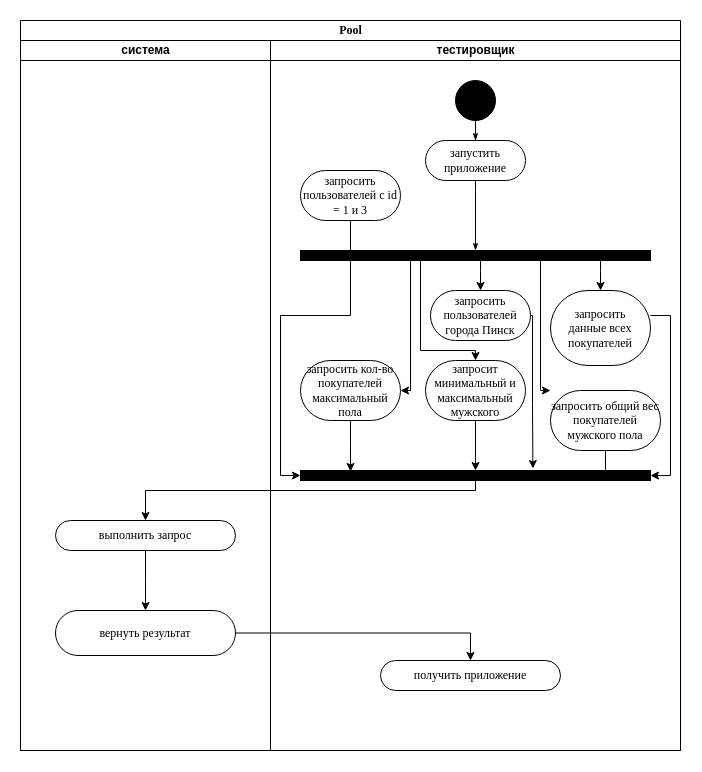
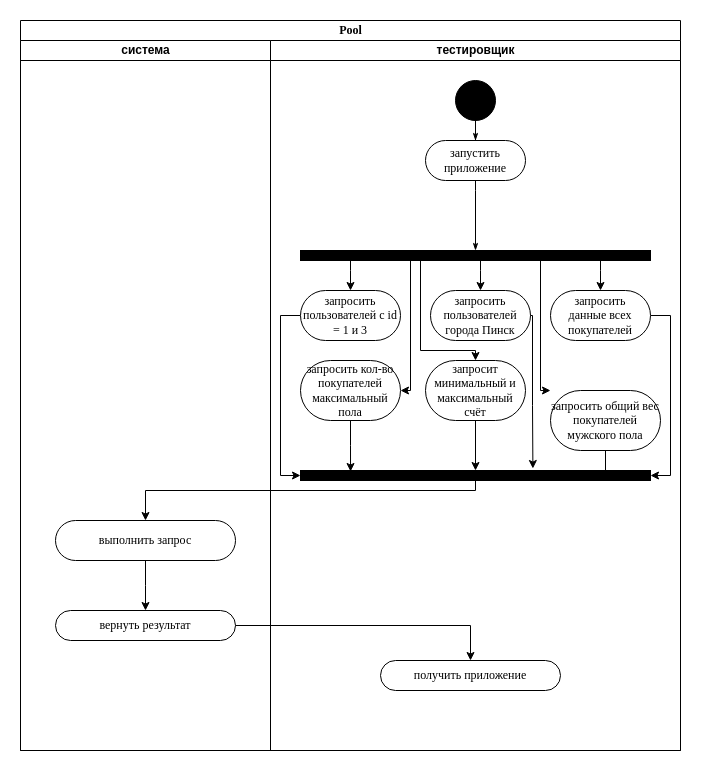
  <mxCell id="0" />
  <mxCell id="1" parent="0" />
  <mxCell id="2" value="Pool" style="swimlane;html=1;childLayout=stackLayout;startSize=20;rounded=0;shadow=0;comic=0;labelBackgroundColor=none;strokeWidth=1;fontFamily=Verdana;fontSize=12;align=center;" parent="1" vertex="1"><mxGeometry x="20" y="20" width="660" height="730" as="geometry" /></mxCell>
  <mxCell id="3" value="система" style="swimlane;html=1;startSize=20;" parent="2" vertex="1"><mxGeometry y="20" width="250" height="710" as="geometry" /></mxCell>
  <mxCell id="4" style="edgeStyle=orthogonalEdgeStyle;rounded=0;orthogonalLoop=1;jettySize=auto;html=1;" edge="1" parent="3" source="5"><mxGeometry relative="1" as="geometry"><mxPoint x="125" y="570" as="targetPoint" /></mxGeometry></mxCell>
- <mxCell id="5" value="выполнить запрос" style="rounded=1;whiteSpace=wrap;html=1;shadow=0;comic=0;labelBackgroundColor=none;strokeWidth=1;fontFamily=Verdana;fontSize=12;align=center;arcSize=50;" vertex="1" parent="3"><mxGeometry x="35" y="480" width="180" height="30" as="geometry" /></mxCell>
- <mxCell id="6" value="вернуть результат" style="rounded=1;whiteSpace=wrap;html=1;shadow=0;comic=0;labelBackgroundColor=none;strokeWidth=1;fontFamily=Verdana;fontSize=12;align=center;arcSize=50;" vertex="1" parent="3"><mxGeometry x="35" y="570" width="180" height="45" as="geometry" /></mxCell>
+ <mxCell id="5" value="выполнить запрос" style="rounded=1;whiteSpace=wrap;html=1;shadow=0;comic=0;labelBackgroundColor=none;strokeWidth=1;fontFamily=Verdana;fontSize=12;align=center;arcSize=50;" vertex="1" parent="3"><mxGeometry x="35" y="480" width="180" height="40" as="geometry" /></mxCell>
+ <mxCell id="6" value="вернуть результат" style="rounded=1;whiteSpace=wrap;html=1;shadow=0;comic=0;labelBackgroundColor=none;strokeWidth=1;fontFamily=Verdana;fontSize=12;align=center;arcSize=50;" vertex="1" parent="3"><mxGeometry x="35" y="570" width="180" height="30" as="geometry" /></mxCell>
  <mxCell id="7" value="тестировщик" style="swimlane;html=1;startSize=20;" parent="2" vertex="1"><mxGeometry x="250" y="20" width="410" height="710" as="geometry" /></mxCell>
  <mxCell id="8" style="edgeStyle=orthogonalEdgeStyle;rounded=0;html=1;labelBackgroundColor=none;startArrow=none;startFill=0;startSize=5;endArrow=classicThin;endFill=1;endSize=5;jettySize=auto;orthogonalLoop=1;strokeWidth=1;fontFamily=Verdana;fontSize=12" parent="7" source="9" target="10" edge="1"><mxGeometry relative="1" as="geometry" /></mxCell>
  <mxCell id="9" value="" style="ellipse;whiteSpace=wrap;html=1;rounded=0;shadow=0;comic=0;labelBackgroundColor=none;strokeWidth=1;fillColor=#000000;fontFamily=Verdana;fontSize=12;align=center;" parent="7" vertex="1"><mxGeometry x="185" y="40" width="40" height="40" as="geometry" /></mxCell>
  <mxCell id="10" value="запустить приложение" style="rounded=1;whiteSpace=wrap;html=1;shadow=0;comic=0;labelBackgroundColor=none;strokeWidth=1;fontFamily=Verdana;fontSize=12;align=center;arcSize=50;" parent="7" vertex="1"><mxGeometry x="155" y="100" width="100" height="40" as="geometry" /></mxCell>
  <mxCell id="11" style="edgeStyle=orthogonalEdgeStyle;rounded=0;orthogonalLoop=1;jettySize=auto;html=1;entryX=0.5;entryY=0;entryDx=0;entryDy=0;" edge="1" parent="7" source="17" target="20"><mxGeometry relative="1" as="geometry"><Array as="points"><mxPoint x="80" y="230" /><mxPoint x="80" y="230" /></Array></mxGeometry></mxCell>
  <mxCell id="12" style="edgeStyle=orthogonalEdgeStyle;rounded=0;orthogonalLoop=1;jettySize=auto;html=1;" edge="1" parent="7" source="17" target="24"><mxGeometry relative="1" as="geometry"><Array as="points"><mxPoint x="140" y="350" /></Array></mxGeometry></mxCell>
  <mxCell id="13" style="edgeStyle=orthogonalEdgeStyle;rounded=0;orthogonalLoop=1;jettySize=auto;html=1;entryX=0.5;entryY=0;entryDx=0;entryDy=0;" edge="1" parent="7" source="17" target="25"><mxGeometry relative="1" as="geometry"><Array as="points"><mxPoint x="210" y="230" /><mxPoint x="210" y="230" /></Array></mxGeometry></mxCell>
  <mxCell id="14" style="edgeStyle=orthogonalEdgeStyle;rounded=0;orthogonalLoop=1;jettySize=auto;html=1;" edge="1" parent="7" source="17" target="27"><mxGeometry relative="1" as="geometry"><Array as="points"><mxPoint x="330" y="230" /><mxPoint x="330" y="230" /></Array></mxGeometry></mxCell>
  <mxCell id="15" style="edgeStyle=orthogonalEdgeStyle;rounded=0;orthogonalLoop=1;jettySize=auto;html=1;" edge="1" parent="7" source="17" target="23"><mxGeometry relative="1" as="geometry"><Array as="points"><mxPoint x="270" y="350" /></Array></mxGeometry></mxCell>
  <mxCell id="16" style="edgeStyle=orthogonalEdgeStyle;rounded=0;orthogonalLoop=1;jettySize=auto;html=1;entryX=0.5;entryY=0;entryDx=0;entryDy=0;" edge="1" parent="7" source="17" target="22"><mxGeometry relative="1" as="geometry"><Array as="points"><mxPoint x="150" y="310" /><mxPoint x="205" y="310" /></Array></mxGeometry></mxCell>
  <mxCell id="17" value="" style="whiteSpace=wrap;html=1;rounded=0;shadow=0;comic=0;labelBackgroundColor=none;strokeWidth=1;fillColor=#000000;fontFamily=Verdana;fontSize=12;align=center;rotation=0;" parent="7" vertex="1"><mxGeometry x="30" y="210" width="350" height="10" as="geometry" /></mxCell>
  <mxCell id="18" style="edgeStyle=orthogonalEdgeStyle;rounded=0;html=1;entryX=0.5;entryY=0;labelBackgroundColor=none;startArrow=none;startFill=0;startSize=5;endArrow=classicThin;endFill=1;endSize=5;jettySize=auto;orthogonalLoop=1;strokeWidth=1;fontFamily=Verdana;fontSize=12" parent="7" source="10" target="17" edge="1"><mxGeometry relative="1" as="geometry"><Array as="points"><mxPoint x="205" y="150" /><mxPoint x="205" y="150" /></Array></mxGeometry></mxCell>
  <mxCell id="19" style="edgeStyle=orthogonalEdgeStyle;rounded=0;orthogonalLoop=1;jettySize=auto;html=1;entryX=0;entryY=0.5;entryDx=0;entryDy=0;" edge="1" parent="7" source="20" target="28"><mxGeometry relative="1" as="geometry"><Array as="points"><mxPoint x="10" y="275" /><mxPoint x="10" y="435" /></Array></mxGeometry></mxCell>
- <mxCell id="20" value="запросить пользователей с id = 1 и 3" style="rounded=1;whiteSpace=wrap;html=1;shadow=0;comic=0;labelBackgroundColor=none;strokeWidth=1;fontFamily=Verdana;fontSize=12;align=center;arcSize=50;" vertex="1" parent="7"><mxGeometry x="30" y="130" width="100" height="50" as="geometry" /></mxCell>
+ <mxCell id="20" value="запросить пользователей с id = 1 и 3" style="rounded=1;whiteSpace=wrap;html=1;shadow=0;comic=0;labelBackgroundColor=none;strokeWidth=1;fontFamily=Verdana;fontSize=12;align=center;arcSize=50;" vertex="1" parent="7"><mxGeometry x="30" y="250" width="100" height="50" as="geometry" /></mxCell>
  <mxCell id="21" style="edgeStyle=orthogonalEdgeStyle;rounded=0;orthogonalLoop=1;jettySize=auto;html=1;entryX=0.5;entryY=0;entryDx=0;entryDy=0;" edge="1" parent="7" source="22" target="28"><mxGeometry relative="1" as="geometry" /></mxCell>
- <mxCell id="22" value="запросит минимальный и максимальный мужского" style="rounded=1;whiteSpace=wrap;html=1;shadow=0;comic=0;labelBackgroundColor=none;strokeWidth=1;fontFamily=Verdana;fontSize=12;align=center;arcSize=50;" vertex="1" parent="7"><mxGeometry x="155" y="320" width="100" height="60" as="geometry" /></mxCell>
+ <mxCell id="22" value="запросит минимальный и максимальный счёт" style="rounded=1;whiteSpace=wrap;html=1;shadow=0;comic=0;labelBackgroundColor=none;strokeWidth=1;fontFamily=Verdana;fontSize=12;align=center;arcSize=50;" vertex="1" parent="7"><mxGeometry x="155" y="320" width="100" height="60" as="geometry" /></mxCell>
  <mxCell id="23" value="запросить общий вес покупателей мужского пола" style="rounded=1;whiteSpace=wrap;html=1;shadow=0;comic=0;labelBackgroundColor=none;strokeWidth=1;fontFamily=Verdana;fontSize=12;align=center;arcSize=50;" vertex="1" parent="7"><mxGeometry x="280" y="350" width="110" height="60" as="geometry" /></mxCell>
  <mxCell id="24" value="запросить кол-во покупателей максимальный пола" style="rounded=1;whiteSpace=wrap;html=1;shadow=0;comic=0;labelBackgroundColor=none;strokeWidth=1;fontFamily=Verdana;fontSize=12;align=center;arcSize=50;" vertex="1" parent="7"><mxGeometry x="30" y="320" width="100" height="60" as="geometry" /></mxCell>
  <mxCell id="25" value="запросить пользователей города Пинск" style="rounded=1;whiteSpace=wrap;html=1;shadow=0;comic=0;labelBackgroundColor=none;strokeWidth=1;fontFamily=Verdana;fontSize=12;align=center;arcSize=50;" vertex="1" parent="7"><mxGeometry x="160" y="250" width="100" height="50" as="geometry" /></mxCell>
  <mxCell id="26" style="edgeStyle=orthogonalEdgeStyle;rounded=0;orthogonalLoop=1;jettySize=auto;html=1;entryX=1;entryY=0.5;entryDx=0;entryDy=0;" edge="1" parent="7" source="27" target="28"><mxGeometry relative="1" as="geometry"><Array as="points"><mxPoint x="400" y="275" /><mxPoint x="400" y="435" /></Array></mxGeometry></mxCell>
- <mxCell id="27" value="запросить&lt;div&gt;данные всех покупателей&lt;/div&gt;" style="rounded=1;whiteSpace=wrap;html=1;shadow=0;comic=0;labelBackgroundColor=none;strokeWidth=1;fontFamily=Verdana;fontSize=12;align=center;arcSize=50;" vertex="1" parent="7"><mxGeometry x="280" y="250" width="100" height="75" as="geometry" /></mxCell>
+ <mxCell id="27" value="запросить&lt;div&gt;данные всех покупателей&lt;/div&gt;" style="rounded=1;whiteSpace=wrap;html=1;shadow=0;comic=0;labelBackgroundColor=none;strokeWidth=1;fontFamily=Verdana;fontSize=12;align=center;arcSize=50;" vertex="1" parent="7"><mxGeometry x="280" y="250" width="100" height="50" as="geometry" /></mxCell>
  <mxCell id="28" value="" style="whiteSpace=wrap;html=1;rounded=0;shadow=0;comic=0;labelBackgroundColor=none;strokeWidth=1;fillColor=#000000;fontFamily=Verdana;fontSize=12;align=center;rotation=0;" vertex="1" parent="7"><mxGeometry x="30" y="430" width="350" height="10" as="geometry" /></mxCell>
  <mxCell id="29" style="edgeStyle=orthogonalEdgeStyle;rounded=0;orthogonalLoop=1;jettySize=auto;html=1;entryX=0.143;entryY=0.1;entryDx=0;entryDy=0;entryPerimeter=0;" edge="1" parent="7" source="24" target="28"><mxGeometry relative="1" as="geometry" /></mxCell>
  <mxCell id="30" style="edgeStyle=orthogonalEdgeStyle;rounded=0;orthogonalLoop=1;jettySize=auto;html=1;entryX=0.87;entryY=-0.15;entryDx=0;entryDy=0;entryPerimeter=0;" edge="1" parent="7" source="23" target="28"><mxGeometry relative="1" as="geometry" /></mxCell>
  <mxCell id="31" style="edgeStyle=orthogonalEdgeStyle;rounded=0;orthogonalLoop=1;jettySize=auto;html=1;entryX=0.664;entryY=-0.2;entryDx=0;entryDy=0;entryPerimeter=0;" edge="1" parent="7" source="25" target="28"><mxGeometry relative="1" as="geometry"><Array as="points"><mxPoint x="262" y="275" /><mxPoint x="262" y="365" /></Array></mxGeometry></mxCell>
  <mxCell id="32" value="получить приложение" style="rounded=1;whiteSpace=wrap;html=1;shadow=0;comic=0;labelBackgroundColor=none;strokeWidth=1;fontFamily=Verdana;fontSize=12;align=center;arcSize=50;" vertex="1" parent="7"><mxGeometry x="110" y="620" width="180" height="30" as="geometry" /></mxCell>
  <mxCell id="33" style="edgeStyle=orthogonalEdgeStyle;rounded=0;orthogonalLoop=1;jettySize=auto;html=1;entryX=0.5;entryY=0;entryDx=0;entryDy=0;" edge="1" parent="2" source="28" target="5"><mxGeometry relative="1" as="geometry"><Array as="points"><mxPoint x="455" y="470" /><mxPoint x="125" y="470" /></Array></mxGeometry></mxCell>
  <mxCell id="34" style="edgeStyle=orthogonalEdgeStyle;rounded=0;orthogonalLoop=1;jettySize=auto;html=1;" edge="1" parent="2" source="6" target="32"><mxGeometry relative="1" as="geometry" /></mxCell>
